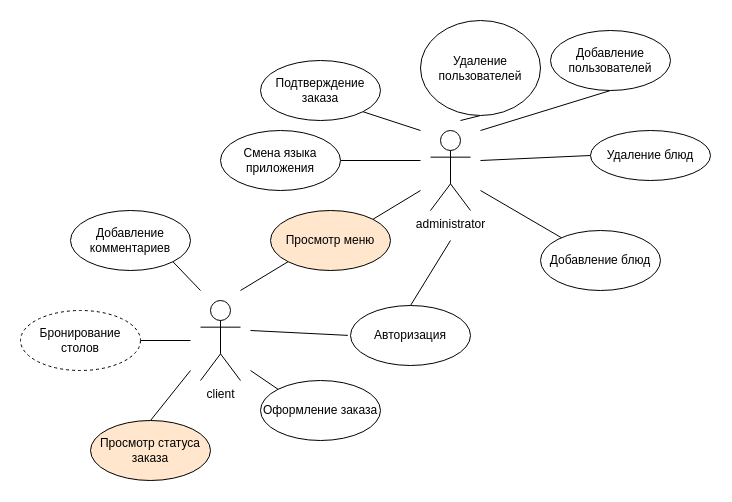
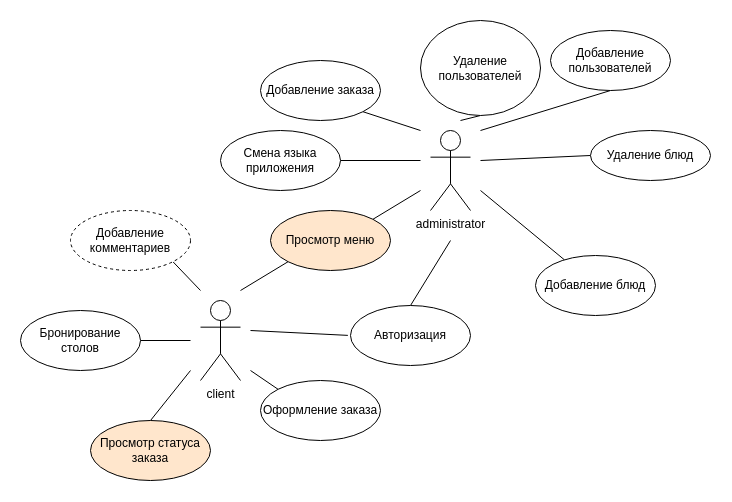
  <mxCell id="0" />
  <mxCell id="1" parent="0" />
  <mxCell id="2" style="rounded=0;orthogonalLoop=1;jettySize=auto;html=1;entryX=1;entryY=0.5;entryDx=0;entryDy=0;endArrow=none;endFill=0;" edge="1" parent="1" target="23"><mxGeometry relative="1" as="geometry"><mxPoint x="190" y="340" as="sourcePoint" /></mxGeometry></mxCell>
  <mxCell id="3" style="rounded=0;orthogonalLoop=1;jettySize=auto;html=1;entryX=1;entryY=1;entryDx=0;entryDy=0;endArrow=none;endFill=0;" edge="1" parent="1" target="22"><mxGeometry relative="1" as="geometry"><mxPoint x="200" y="290" as="sourcePoint" /></mxGeometry></mxCell>
  <mxCell id="4" style="rounded=0;orthogonalLoop=1;jettySize=auto;html=1;entryX=0;entryY=1;entryDx=0;entryDy=0;endArrow=none;endFill=0;" edge="1" parent="1" target="21"><mxGeometry relative="1" as="geometry"><mxPoint x="240" y="290" as="sourcePoint" /></mxGeometry></mxCell>
  <mxCell id="5" style="rounded=0;orthogonalLoop=1;jettySize=auto;html=1;entryX=-0.022;entryY=0.498;entryDx=0;entryDy=0;endArrow=none;endFill=0;entryPerimeter=0;" edge="1" parent="1" target="20"><mxGeometry relative="1" as="geometry"><mxPoint x="250" y="330" as="sourcePoint" /></mxGeometry></mxCell>
  <mxCell id="6" style="rounded=0;orthogonalLoop=1;jettySize=auto;html=1;entryX=0;entryY=0;entryDx=0;entryDy=0;endArrow=none;endFill=0;" edge="1" parent="1" target="19"><mxGeometry relative="1" as="geometry"><mxPoint x="250" y="370" as="sourcePoint" /></mxGeometry></mxCell>
  <mxCell id="7" style="rounded=0;orthogonalLoop=1;jettySize=auto;html=1;entryX=0.5;entryY=0;entryDx=0;entryDy=0;endArrow=none;endFill=0;" edge="1" parent="1" target="18"><mxGeometry relative="1" as="geometry"><mxPoint x="190" y="370" as="sourcePoint" /></mxGeometry></mxCell>
  <mxCell id="8" value="client" style="shape=umlActor;verticalLabelPosition=bottom;verticalAlign=top;html=1;outlineConnect=0;" vertex="1" parent="1"><mxGeometry x="200" y="300" width="40" height="80" as="geometry" /></mxCell>
  <mxCell id="9" style="rounded=0;orthogonalLoop=1;jettySize=auto;html=1;entryX=1;entryY=0;entryDx=0;entryDy=0;endArrow=none;endFill=0;" edge="1" parent="1" target="21"><mxGeometry relative="1" as="geometry"><mxPoint x="420" y="190" as="sourcePoint" /></mxGeometry></mxCell>
  <mxCell id="10" style="rounded=0;orthogonalLoop=1;jettySize=auto;html=1;entryX=0.5;entryY=0;entryDx=0;entryDy=0;endArrow=none;endFill=0;" edge="1" parent="1" target="20"><mxGeometry relative="1" as="geometry"><mxPoint x="450" y="240" as="sourcePoint" /></mxGeometry></mxCell>
  <mxCell id="11" style="rounded=0;orthogonalLoop=1;jettySize=auto;html=1;endArrow=none;endFill=0;" edge="1" parent="1" target="24"><mxGeometry relative="1" as="geometry"><mxPoint x="480" y="190" as="sourcePoint" /></mxGeometry></mxCell>
  <mxCell id="12" style="rounded=0;orthogonalLoop=1;jettySize=auto;html=1;entryX=0;entryY=0.5;entryDx=0;entryDy=0;endArrow=none;endFill=0;" edge="1" parent="1" target="25"><mxGeometry relative="1" as="geometry"><mxPoint x="480" y="160" as="sourcePoint" /></mxGeometry></mxCell>
  <mxCell id="13" style="rounded=0;orthogonalLoop=1;jettySize=auto;html=1;entryX=0.5;entryY=1;entryDx=0;entryDy=0;endArrow=none;endFill=0;" edge="1" parent="1" target="26"><mxGeometry relative="1" as="geometry"><mxPoint x="480" y="130" as="sourcePoint" /></mxGeometry></mxCell>
  <mxCell id="14" style="rounded=0;orthogonalLoop=1;jettySize=auto;html=1;entryX=1;entryY=0.5;entryDx=0;entryDy=0;endArrow=none;endFill=0;" edge="1" parent="1" target="29"><mxGeometry relative="1" as="geometry"><mxPoint x="420" y="160" as="sourcePoint" /></mxGeometry></mxCell>
  <mxCell id="15" style="rounded=0;orthogonalLoop=1;jettySize=auto;html=1;entryX=0.5;entryY=1;entryDx=0;entryDy=0;endArrow=none;endFill=0;" edge="1" parent="1" target="27"><mxGeometry relative="1" as="geometry"><mxPoint x="460" y="120" as="sourcePoint" /></mxGeometry></mxCell>
  <mxCell id="16" style="rounded=0;orthogonalLoop=1;jettySize=auto;html=1;entryX=1;entryY=1;entryDx=0;entryDy=0;endArrow=none;endFill=0;" edge="1" parent="1" target="28"><mxGeometry relative="1" as="geometry"><mxPoint x="420" y="130" as="sourcePoint" /></mxGeometry></mxCell>
  <mxCell id="17" value="administrator" style="shape=umlActor;verticalLabelPosition=bottom;verticalAlign=top;html=1;outlineConnect=0;" vertex="1" parent="1"><mxGeometry x="430" y="130" width="40" height="80" as="geometry" /></mxCell>
  <mxCell id="18" value="Просмотр статуса заказа" style="ellipse;whiteSpace=wrap;html=1;fillColor=#ffe6cc;" vertex="1" parent="1"><mxGeometry x="90" y="420" width="120" height="60" as="geometry" /></mxCell>
  <mxCell id="19" value="Оформление заказа" style="ellipse;whiteSpace=wrap;html=1;" vertex="1" parent="1"><mxGeometry x="260" y="380" width="120" height="60" as="geometry" /></mxCell>
  <mxCell id="20" value="Авторизация" style="ellipse;whiteSpace=wrap;html=1;" vertex="1" parent="1"><mxGeometry x="350" y="305" width="120" height="60" as="geometry" /></mxCell>
  <mxCell id="21" value="Просмотр меню" style="ellipse;whiteSpace=wrap;html=1;fillColor=#ffe6cc;" vertex="1" parent="1"><mxGeometry x="270" y="210" width="120" height="60" as="geometry" /></mxCell>
- <mxCell id="22" value="Добавление комментариев" style="ellipse;whiteSpace=wrap;html=1;" vertex="1" parent="1"><mxGeometry x="70" y="210" width="120" height="60" as="geometry" /></mxCell>
- <mxCell id="23" value="Бронирование столов" style="ellipse;whiteSpace=wrap;html=1;dashed=1;" vertex="1" parent="1"><mxGeometry x="20" y="310" width="120" height="60" as="geometry" /></mxCell>
- <mxCell id="24" value="Добавление блюд" style="ellipse;whiteSpace=wrap;html=1;" vertex="1" parent="1"><mxGeometry x="540" y="230" width="120" height="60" as="geometry" /></mxCell>
+ <mxCell id="22" value="Добавление комментариев" style="ellipse;whiteSpace=wrap;html=1;dashed=1;" vertex="1" parent="1"><mxGeometry x="70" y="210" width="120" height="60" as="geometry" /></mxCell>
+ <mxCell id="23" value="Бронирование столов" style="ellipse;whiteSpace=wrap;html=1;" vertex="1" parent="1"><mxGeometry x="20" y="310" width="120" height="60" as="geometry" /></mxCell>
+ <mxCell id="24" value="Добавление блюд" style="ellipse;whiteSpace=wrap;html=1;" vertex="1" parent="1"><mxGeometry x="535" y="255" width="120" height="60" as="geometry" /></mxCell>
  <mxCell id="25" value="Удаление блюд" style="ellipse;whiteSpace=wrap;html=1;" vertex="1" parent="1"><mxGeometry x="590" y="130" width="120" height="50" as="geometry" /></mxCell>
  <mxCell id="26" value="Добавление пользователей" style="ellipse;whiteSpace=wrap;html=1;" vertex="1" parent="1"><mxGeometry x="550" y="30" width="120" height="60" as="geometry" /></mxCell>
  <mxCell id="27" value="Удаление пользователей" style="ellipse;whiteSpace=wrap;html=1;" vertex="1" parent="1"><mxGeometry x="420" y="20" width="120" height="95" as="geometry" /></mxCell>
- <mxCell id="28" value="Подтверждение заказа" style="ellipse;whiteSpace=wrap;html=1;" vertex="1" parent="1"><mxGeometry x="260" y="60" width="120" height="60" as="geometry" /></mxCell>
+ <mxCell id="28" value="Добавление заказа" style="ellipse;whiteSpace=wrap;html=1;" vertex="1" parent="1"><mxGeometry x="260" y="60" width="120" height="60" as="geometry" /></mxCell>
  <mxCell id="29" value="Смена языка приложения" style="ellipse;whiteSpace=wrap;html=1;" vertex="1" parent="1"><mxGeometry x="220" y="130" width="120" height="60" as="geometry" /></mxCell>
